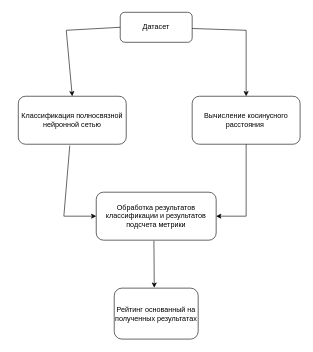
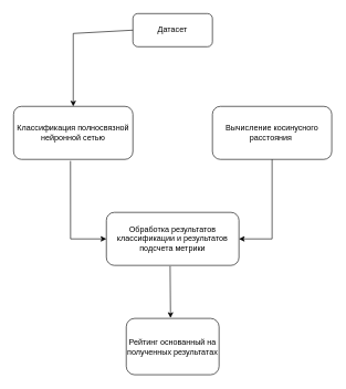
  <mxCell id="0" />
  <mxCell id="1" parent="0" />
  <mxCell id="2" value="Датасет" style="rounded=1;whiteSpace=wrap;html=1;" vertex="1" parent="1"><mxGeometry x="200" y="20" width="120" height="50" as="geometry" /></mxCell>
- <mxCell id="3" value="Классификация полносвязной нейронной сетью" style="rounded=1;whiteSpace=wrap;html=1;" vertex="1" parent="1"><mxGeometry x="30" y="160" width="180" height="80" as="geometry" /></mxCell>
+ <mxCell id="3" value="Классификация полносвязной нейронной сетью" style="rounded=1;whiteSpace=wrap;html=1;" vertex="1" parent="1"><mxGeometry x="20" y="160" width="180" height="80" as="geometry" /></mxCell>
  <mxCell id="4" value="Вычисление косинусного расстояния&amp;nbsp;" style="rounded=1;whiteSpace=wrap;html=1;" vertex="1" parent="1"><mxGeometry x="320" y="160" width="180" height="80" as="geometry" /></mxCell>
  <mxCell id="5" value="Обработка результатов классификации и результатов подсчета метрики" style="rounded=1;whiteSpace=wrap;html=1;" vertex="1" parent="1"><mxGeometry x="160" y="320" width="200" height="80" as="geometry" /></mxCell>
  <mxCell id="6" value="Рейтинг основанный на полученных результатах" style="rounded=1;whiteSpace=wrap;html=1;" vertex="1" parent="1"><mxGeometry x="190" y="480" width="140" height="85" as="geometry" /></mxCell>
  <mxCell id="7" value="" style="endArrow=classic;html=1;rounded=0;exitX=0.477;exitY=1.029;exitDx=0;exitDy=0;exitPerimeter=0;entryX=0;entryY=0.5;entryDx=0;entryDy=0;" edge="1" parent="1" source="3" target="5"><mxGeometry width="50" height="50" relative="1" as="geometry"><mxPoint x="80" y="340" as="sourcePoint" /><mxPoint x="130" y="290" as="targetPoint" /><Array as="points"><mxPoint x="106" y="360" /></Array></mxGeometry></mxCell>
  <mxCell id="8" value="" style="endArrow=classic;html=1;rounded=0;exitX=0.477;exitY=1.029;exitDx=0;exitDy=0;exitPerimeter=0;entryX=1;entryY=0.5;entryDx=0;entryDy=0;" edge="1" parent="1" target="5"><mxGeometry width="50" height="50" relative="1" as="geometry"><mxPoint x="410" y="240" as="sourcePoint" /><mxPoint x="370" y="360" as="targetPoint" /><Array as="points"><mxPoint x="410" y="360" /></Array></mxGeometry></mxCell>
  <mxCell id="9" value="" style="endArrow=classic;html=1;rounded=0;exitX=0;exitY=0.5;exitDx=0;exitDy=0;entryX=0.5;entryY=0;entryDx=0;entryDy=0;" edge="1" parent="1" source="2" target="3"><mxGeometry width="50" height="50" relative="1" as="geometry"><mxPoint x="240" y="140" as="sourcePoint" /><mxPoint x="290" y="90" as="targetPoint" /><Array as="points"><mxPoint x="110" y="50" /></Array></mxGeometry></mxCell>
  <mxCell id="10" value="" style="endArrow=classic;html=1;rounded=0;exitX=0.481;exitY=1.014;exitDx=0;exitDy=0;exitPerimeter=0;entryX=0.477;entryY=-0.008;entryDx=0;entryDy=0;entryPerimeter=0;" edge="1" parent="1" source="5" target="6"><mxGeometry width="50" height="50" relative="1" as="geometry"><mxPoint x="250" y="470" as="sourcePoint" /><mxPoint x="300" y="420" as="targetPoint" /></mxGeometry></mxCell>
- <mxCell id="11" value="" style="endArrow=classic;html=1;rounded=0;entryX=0.5;entryY=0;entryDx=0;entryDy=0;" edge="1" parent="1" source="2" target="4"><mxGeometry width="50" height="50" relative="1" as="geometry"><mxPoint x="374" y="100" as="sourcePoint" /><mxPoint x="424" y="50" as="targetPoint" /><Array as="points"><mxPoint x="410" y="50" /></Array></mxGeometry></mxCell>
